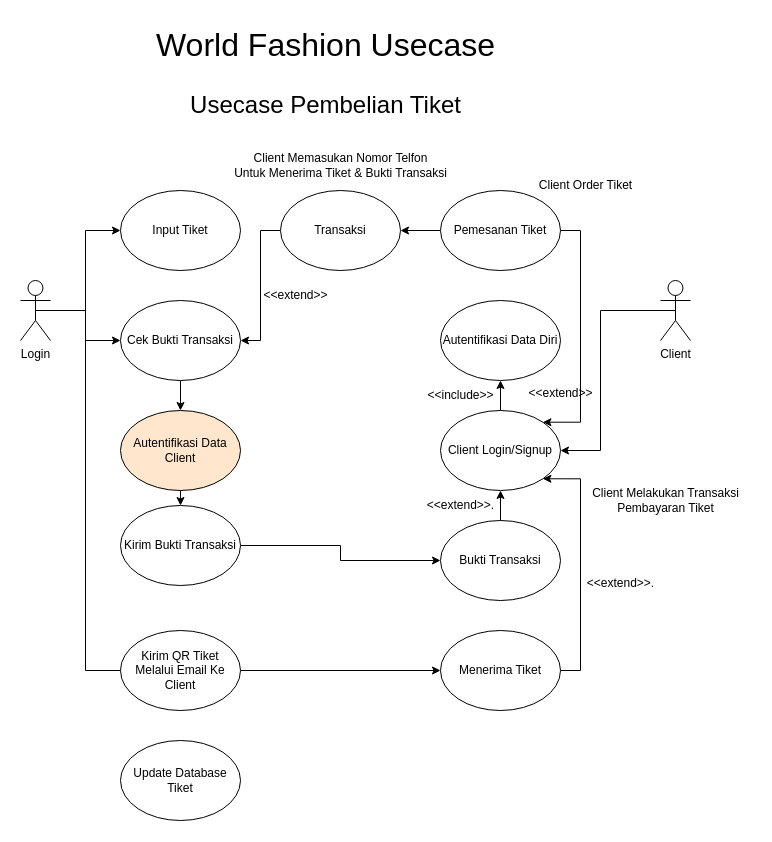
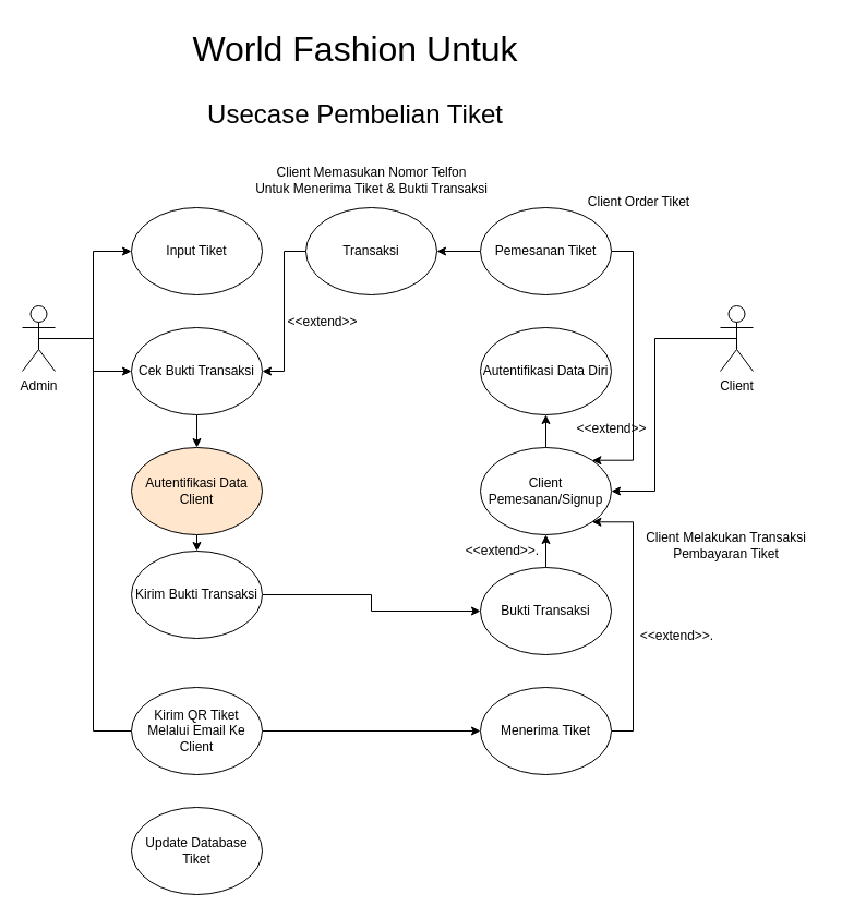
  <mxCell id="0" />
  <mxCell id="1" parent="0" />
  <mxCell id="2" style="edgeStyle=orthogonalEdgeStyle;rounded=0;orthogonalLoop=1;jettySize=auto;html=1;exitX=0.5;exitY=0.5;exitDx=0;exitDy=0;exitPerimeter=0;entryX=0;entryY=0.5;entryDx=0;entryDy=0;" edge="1" parent="1" source="5" target="17"><mxGeometry relative="1" as="geometry" /></mxCell>
  <mxCell id="3" style="edgeStyle=orthogonalEdgeStyle;rounded=0;orthogonalLoop=1;jettySize=auto;html=1;exitX=0.5;exitY=0.5;exitDx=0;exitDy=0;exitPerimeter=0;entryX=0;entryY=0.5;entryDx=0;entryDy=0;" edge="1" parent="1" source="5" target="19"><mxGeometry relative="1" as="geometry" /></mxCell>
  <mxCell id="4" style="edgeStyle=orthogonalEdgeStyle;rounded=0;orthogonalLoop=1;jettySize=auto;html=1;exitX=0.5;exitY=0.5;exitDx=0;exitDy=0;exitPerimeter=0;entryX=0;entryY=0.5;entryDx=0;entryDy=0;endArrow=none;" edge="1" parent="1" source="5" target="23"><mxGeometry relative="1" as="geometry" /></mxCell>
- <mxCell id="5" value="Login" style="shape=umlActor;verticalLabelPosition=bottom;verticalAlign=top;html=1;outlineConnect=0;" vertex="1" parent="1"><mxGeometry x="20" y="280" width="30" height="60" as="geometry" /></mxCell>
+ <mxCell id="5" value="Admin" style="shape=umlActor;verticalLabelPosition=bottom;verticalAlign=top;html=1;outlineConnect=0;" vertex="1" parent="1"><mxGeometry x="20" y="280" width="30" height="60" as="geometry" /></mxCell>
  <mxCell id="6" style="edgeStyle=orthogonalEdgeStyle;rounded=0;orthogonalLoop=1;jettySize=auto;html=1;exitX=0.5;exitY=0.5;exitDx=0;exitDy=0;exitPerimeter=0;entryX=1;entryY=0.5;entryDx=0;entryDy=0;" edge="1" parent="1" source="7" target="30"><mxGeometry relative="1" as="geometry"><Array as="points"><mxPoint x="600" y="310" /><mxPoint x="600" y="450" /></Array></mxGeometry></mxCell>
  <mxCell id="7" value="Client" style="shape=umlActor;verticalLabelPosition=bottom;verticalAlign=top;html=1;outlineConnect=0;" vertex="1" parent="1"><mxGeometry x="660" y="280" width="30" height="60" as="geometry" /></mxCell>
- <mxCell id="8" value="World Fashion Usecase" style="text;html=1;align=center;verticalAlign=middle;resizable=0;points=[];autosize=1;strokeColor=none;fillColor=none;fontSize=32;" vertex="1" parent="1"><mxGeometry x="145" y="20" width="360" height="50" as="geometry" /></mxCell>
+ <mxCell id="8" value="World Fashion Untuk" style="text;html=1;align=center;verticalAlign=middle;resizable=0;points=[];autosize=1;strokeColor=none;fillColor=none;fontSize=32;" vertex="1" parent="1"><mxGeometry x="145" y="20" width="360" height="50" as="geometry" /></mxCell>
  <mxCell id="9" style="edgeStyle=orthogonalEdgeStyle;rounded=0;orthogonalLoop=1;jettySize=auto;html=1;exitX=0;exitY=0.5;exitDx=0;exitDy=0;entryX=1;entryY=0.5;entryDx=0;entryDy=0;" edge="1" parent="1" source="11" target="14"><mxGeometry relative="1" as="geometry" /></mxCell>
  <mxCell id="10" style="edgeStyle=orthogonalEdgeStyle;rounded=0;orthogonalLoop=1;jettySize=auto;html=1;exitX=1;exitY=0.5;exitDx=0;exitDy=0;entryX=1;entryY=0;entryDx=0;entryDy=0;" edge="1" parent="1" source="11" target="30"><mxGeometry relative="1" as="geometry"><Array as="points"><mxPoint x="580" y="230" /><mxPoint x="580" y="422" /></Array></mxGeometry></mxCell>
  <mxCell id="11" value="Pemesanan Tiket" style="ellipse;whiteSpace=wrap;html=1;" vertex="1" parent="1"><mxGeometry x="440" y="190" width="120" height="80" as="geometry" /></mxCell>
  <mxCell id="12" value="Client Order Tiket" style="text;html=1;align=center;verticalAlign=middle;resizable=0;points=[];autosize=1;strokeColor=none;fillColor=none;" vertex="1" parent="1"><mxGeometry x="525" y="170" width="120" height="30" as="geometry" /></mxCell>
  <mxCell id="13" style="edgeStyle=orthogonalEdgeStyle;rounded=0;orthogonalLoop=1;jettySize=auto;html=1;exitX=0;exitY=0.5;exitDx=0;exitDy=0;entryX=1;entryY=0.5;entryDx=0;entryDy=0;" edge="1" parent="1" source="14" target="19"><mxGeometry relative="1" as="geometry" /></mxCell>
  <mxCell id="14" value="Transaksi" style="ellipse;whiteSpace=wrap;html=1;" vertex="1" parent="1"><mxGeometry x="280" y="190" width="120" height="80" as="geometry" /></mxCell>
  <mxCell id="15" style="edgeStyle=orthogonalEdgeStyle;rounded=0;orthogonalLoop=1;jettySize=auto;html=1;exitX=0.5;exitY=0;exitDx=0;exitDy=0;entryX=0.5;entryY=1;entryDx=0;entryDy=0;" edge="1" parent="1" source="16" target="30"><mxGeometry relative="1" as="geometry" /></mxCell>
  <mxCell id="16" value="Bukti Transaksi" style="ellipse;whiteSpace=wrap;html=1;" vertex="1" parent="1"><mxGeometry x="440" y="520" width="120" height="80" as="geometry" /></mxCell>
  <mxCell id="17" value="Input Tiket" style="ellipse;whiteSpace=wrap;html=1;" vertex="1" parent="1"><mxGeometry x="120" y="190" width="120" height="80" as="geometry" /></mxCell>
  <mxCell id="18" style="edgeStyle=orthogonalEdgeStyle;rounded=0;orthogonalLoop=1;jettySize=auto;html=1;exitX=0.5;exitY=1;exitDx=0;exitDy=0;entryX=0.5;entryY=0;entryDx=0;entryDy=0;" edge="1" parent="1" source="19" target="21"><mxGeometry relative="1" as="geometry" /></mxCell>
  <mxCell id="19" value="Cek Bukti Transaksi" style="ellipse;whiteSpace=wrap;html=1;" vertex="1" parent="1"><mxGeometry x="120" y="300" width="120" height="80" as="geometry" /></mxCell>
  <mxCell id="20" style="edgeStyle=orthogonalEdgeStyle;rounded=0;orthogonalLoop=1;jettySize=auto;html=1;exitX=0.5;exitY=1;exitDx=0;exitDy=0;entryX=0.5;entryY=0;entryDx=0;entryDy=0;" edge="1" parent="1" source="21" target="33"><mxGeometry relative="1" as="geometry" /></mxCell>
  <mxCell id="21" value="Autentifikasi Data Client" style="ellipse;whiteSpace=wrap;html=1;fillColor=#ffe6cc;" vertex="1" parent="1"><mxGeometry x="120" y="410" width="120" height="80" as="geometry" /></mxCell>
  <mxCell id="22" style="edgeStyle=orthogonalEdgeStyle;rounded=0;orthogonalLoop=1;jettySize=auto;html=1;exitX=1;exitY=0.5;exitDx=0;exitDy=0;entryX=0;entryY=0.5;entryDx=0;entryDy=0;" edge="1" parent="1" source="23" target="25"><mxGeometry relative="1" as="geometry" /></mxCell>
  <mxCell id="23" value="Kirim QR Tiket Melalui Email Ke Client" style="ellipse;whiteSpace=wrap;html=1;" vertex="1" parent="1"><mxGeometry x="120" y="630" width="120" height="80" as="geometry" /></mxCell>
  <mxCell id="24" style="edgeStyle=orthogonalEdgeStyle;rounded=0;orthogonalLoop=1;jettySize=auto;html=1;exitX=1;exitY=0.5;exitDx=0;exitDy=0;entryX=1;entryY=1;entryDx=0;entryDy=0;" edge="1" parent="1" source="25" target="30"><mxGeometry relative="1" as="geometry"><Array as="points"><mxPoint x="580" y="670" /><mxPoint x="580" y="478" /></Array></mxGeometry></mxCell>
  <mxCell id="25" value="Menerima Tiket" style="ellipse;whiteSpace=wrap;html=1;" vertex="1" parent="1"><mxGeometry x="440" y="630" width="120" height="80" as="geometry" /></mxCell>
  <mxCell id="26" value="Update Database Tiket" style="ellipse;whiteSpace=wrap;html=1;" vertex="1" parent="1"><mxGeometry x="120" y="740" width="120" height="80" as="geometry" /></mxCell>
  <mxCell id="27" value="Client Memasukan Nomor Telfon&lt;div&gt;Untuk Menerima Tiket &amp;amp; Bukti Transaksi&lt;/div&gt;" style="text;html=1;align=center;verticalAlign=middle;resizable=0;points=[];autosize=1;strokeColor=none;fillColor=none;" vertex="1" parent="1"><mxGeometry x="220" y="145" width="240" height="40" as="geometry" /></mxCell>
  <mxCell id="28" value="Client Melakukan Transaksi&lt;div&gt;Pembayaran Tiket&lt;/div&gt;" style="text;html=1;align=center;verticalAlign=middle;resizable=0;points=[];autosize=1;strokeColor=none;fillColor=none;" vertex="1" parent="1"><mxGeometry x="580" y="480" width="170" height="40" as="geometry" /></mxCell>
  <mxCell id="29" style="edgeStyle=orthogonalEdgeStyle;rounded=0;orthogonalLoop=1;jettySize=auto;html=1;exitX=0.5;exitY=0;exitDx=0;exitDy=0;entryX=0.5;entryY=1;entryDx=0;entryDy=0;" edge="1" parent="1" source="30" target="31"><mxGeometry relative="1" as="geometry" /></mxCell>
- <mxCell id="30" value="Client Login/Signup" style="ellipse;whiteSpace=wrap;html=1;" vertex="1" parent="1"><mxGeometry x="440" y="410" width="120" height="80" as="geometry" /></mxCell>
+ <mxCell id="30" value="Client Pemesanan/Signup" style="ellipse;whiteSpace=wrap;html=1;" vertex="1" parent="1"><mxGeometry x="440" y="410" width="120" height="80" as="geometry" /></mxCell>
  <mxCell id="31" value="Autentifikasi Data Diri" style="ellipse;whiteSpace=wrap;html=1;" vertex="1" parent="1"><mxGeometry x="440" y="300" width="120" height="80" as="geometry" /></mxCell>
  <mxCell id="32" style="edgeStyle=orthogonalEdgeStyle;rounded=0;orthogonalLoop=1;jettySize=auto;html=1;exitX=1;exitY=0.5;exitDx=0;exitDy=0;entryX=0;entryY=0.5;entryDx=0;entryDy=0;" edge="1" parent="1" source="33" target="16"><mxGeometry relative="1" as="geometry" /></mxCell>
  <mxCell id="33" value="Kirim Bukti Transaksi" style="ellipse;whiteSpace=wrap;html=1;" vertex="1" parent="1"><mxGeometry x="120" y="505" width="120" height="80" as="geometry" /></mxCell>
  <mxCell id="34" value="Usecase Pembelian Tiket" style="text;html=1;align=center;verticalAlign=middle;resizable=0;points=[];autosize=1;strokeColor=none;fillColor=none;fontSize=24;" vertex="1" parent="1"><mxGeometry x="180" y="85" width="290" height="40" as="geometry" /></mxCell>
- <mxCell id="35" value="&amp;lt;&amp;lt;include&amp;gt;&amp;gt;" style="text;html=1;align=center;verticalAlign=middle;resizable=0;points=[];autosize=1;strokeColor=none;fillColor=none;" vertex="1" parent="1"><mxGeometry x="415" y="380" width="90" height="30" as="geometry" /></mxCell>
  <mxCell id="36" value="&amp;lt;&amp;lt;extend&amp;gt;&amp;gt;" style="text;html=1;align=center;verticalAlign=middle;resizable=0;points=[];autosize=1;strokeColor=none;fillColor=none;" vertex="1" parent="1"><mxGeometry x="250" y="280" width="90" height="30" as="geometry" /></mxCell>
  <mxCell id="37" value="&amp;lt;&amp;lt;extend&amp;gt;&amp;gt;" style="text;html=1;align=center;verticalAlign=middle;resizable=0;points=[];autosize=1;strokeColor=none;fillColor=none;" vertex="1" parent="1"><mxGeometry x="515" y="378" width="90" height="30" as="geometry" /></mxCell>
  <mxCell id="38" value="&amp;lt;&amp;lt;extend&amp;gt;&amp;gt;." style="text;html=1;align=center;verticalAlign=middle;resizable=0;points=[];autosize=1;strokeColor=none;fillColor=none;" vertex="1" parent="1"><mxGeometry x="575" y="568" width="90" height="30" as="geometry" /></mxCell>
  <mxCell id="39" value="&amp;lt;&amp;lt;extend&amp;gt;&amp;gt;." style="text;html=1;align=center;verticalAlign=middle;resizable=0;points=[];autosize=1;strokeColor=none;fillColor=none;" vertex="1" parent="1"><mxGeometry x="415" y="490" width="90" height="30" as="geometry" /></mxCell>
